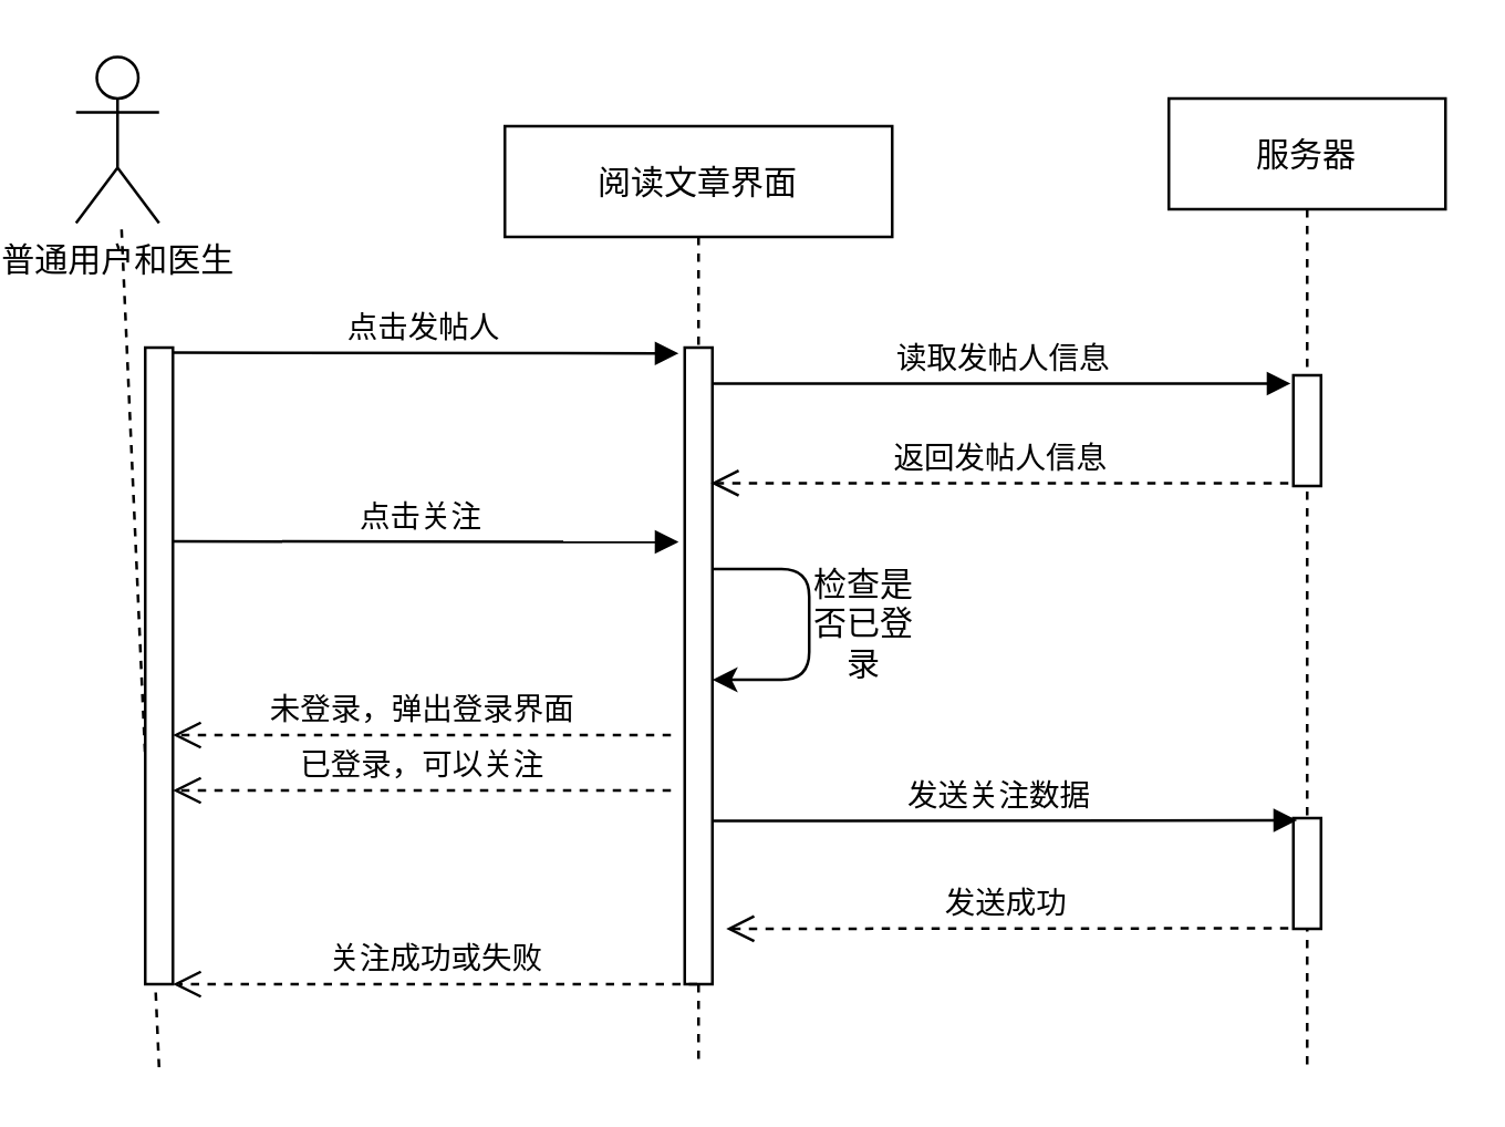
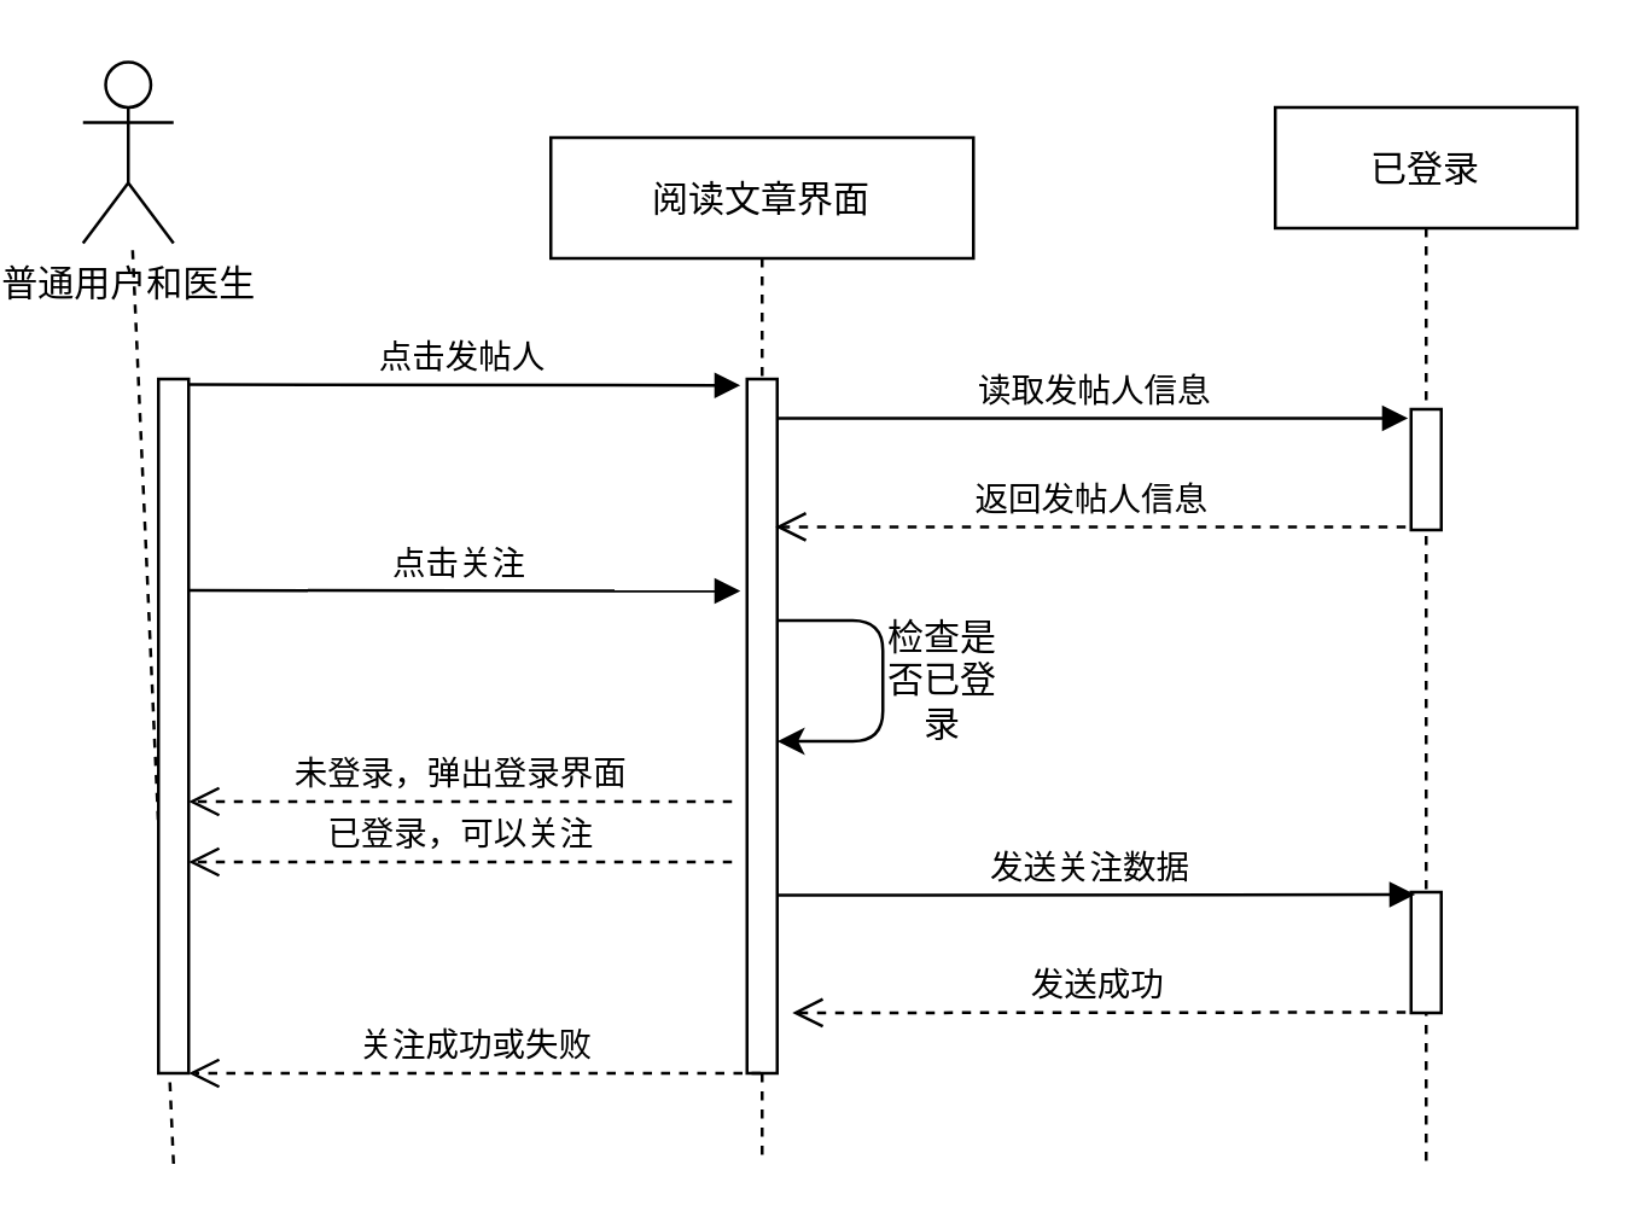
  <mxCell id="0" />
  <mxCell id="1" parent="0" />
  <mxCell id="2" value="阅读文章界面" style="shape=umlLifeline;perimeter=lifelinePerimeter;container=1;collapsible=0;recursiveResize=0;rounded=0;shadow=0;strokeWidth=1;" vertex="1" parent="1"><mxGeometry x="175" y="45" width="140" height="340" as="geometry" /></mxCell>
  <mxCell id="3" value="" style="points=[];perimeter=orthogonalPerimeter;rounded=0;shadow=0;strokeWidth=1;" vertex="1" parent="2"><mxGeometry x="65" y="80" width="10" height="230" as="geometry" /></mxCell>
  <mxCell id="4" value="" style="endArrow=classic;html=1;" edge="1" parent="2"><mxGeometry width="50" height="50" relative="1" as="geometry"><mxPoint x="75" y="160" as="sourcePoint" /><mxPoint x="75" y="200" as="targetPoint" /><Array as="points"><mxPoint x="110" y="160" /><mxPoint x="110" y="200" /></Array></mxGeometry></mxCell>
- <mxCell id="5" value="服务器" style="shape=umlLifeline;perimeter=lifelinePerimeter;container=1;collapsible=0;recursiveResize=0;rounded=0;shadow=0;strokeWidth=1;" vertex="1" parent="1"><mxGeometry x="415" y="35" width="100" height="350" as="geometry" /></mxCell>
+ <mxCell id="5" value="已登录" style="shape=umlLifeline;perimeter=lifelinePerimeter;container=1;collapsible=0;recursiveResize=0;rounded=0;shadow=0;strokeWidth=1;" vertex="1" parent="1"><mxGeometry x="415" y="35" width="100" height="350" as="geometry" /></mxCell>
  <mxCell id="6" value="" style="points=[];perimeter=orthogonalPerimeter;rounded=0;shadow=0;strokeWidth=1;" vertex="1" parent="5"><mxGeometry x="45" y="260" width="10" height="40" as="geometry" /></mxCell>
  <mxCell id="7" value="" style="points=[];perimeter=orthogonalPerimeter;rounded=0;shadow=0;strokeWidth=1;" vertex="1" parent="5"><mxGeometry x="45" y="100" width="10" height="40" as="geometry" /></mxCell>
  <mxCell id="8" value="普通用户和医生" style="shape=umlActor;verticalLabelPosition=bottom;verticalAlign=top;html=1;outlineConnect=0;fontStyle=0;fontFamily=Helvetica;" vertex="1" parent="1"><mxGeometry x="20" y="20" width="30" height="60" as="geometry" /></mxCell>
  <mxCell id="9" value="" style="endArrow=none;dashed=1;html=1;fontFamily=Helvetica;" edge="1" parent="1" target="8"><mxGeometry width="50" height="50" relative="1" as="geometry"><mxPoint x="50" y="385" as="sourcePoint" /><mxPoint x="49.5" y="115" as="targetPoint" /></mxGeometry></mxCell>
  <mxCell id="10" value="" style="html=1;points=[];perimeter=orthogonalPerimeter;fontFamily=Helvetica;" vertex="1" parent="1"><mxGeometry x="45" y="125" width="10" height="230" as="geometry" /></mxCell>
  <mxCell id="11" value="点击发帖人" style="verticalAlign=bottom;endArrow=block;shadow=0;strokeWidth=1;entryX=-0.22;entryY=0.009;entryDx=0;entryDy=0;entryPerimeter=0;exitX=1;exitY=0.008;exitDx=0;exitDy=0;exitPerimeter=0;" edge="1" parent="1" source="10" target="3"><mxGeometry relative="1" as="geometry"><mxPoint x="65" y="127" as="sourcePoint" /><mxPoint x="205" y="155" as="targetPoint" /><Array as="points" /></mxGeometry></mxCell>
  <mxCell id="12" value="关注成功或失败" style="html=1;verticalAlign=bottom;endArrow=open;dashed=1;endSize=8;fontFamily=Helvetica;" edge="1" parent="1" source="2"><mxGeometry relative="1" as="geometry"><mxPoint x="205" y="355" as="sourcePoint" /><mxPoint x="55" y="355" as="targetPoint" /></mxGeometry></mxCell>
  <mxCell id="13" value="已登录，可以关注" style="html=1;verticalAlign=bottom;endArrow=open;dashed=1;endSize=8;fontFamily=Helvetica;entryX=1;entryY=0.217;entryDx=0;entryDy=0;entryPerimeter=0;" edge="1" parent="1"><mxGeometry relative="1" as="geometry"><mxPoint x="235" y="285" as="sourcePoint" /><mxPoint x="55" y="285" as="targetPoint" /><Array as="points" /><mxPoint as="offset" /></mxGeometry></mxCell>
  <mxCell id="14" value="检查是否已登录" style="text;html=1;strokeColor=none;fillColor=none;align=center;verticalAlign=middle;whiteSpace=wrap;rounded=0;" vertex="1" parent="1"><mxGeometry x="285" y="215" width="40" height="20" as="geometry" /></mxCell>
  <mxCell id="15" value="点击关注" style="verticalAlign=bottom;endArrow=block;shadow=0;strokeWidth=1;entryX=-0.22;entryY=0.009;entryDx=0;entryDy=0;entryPerimeter=0;exitX=1;exitY=0.008;exitDx=0;exitDy=0;exitPerimeter=0;" edge="1" parent="1"><mxGeometry x="-0.015" relative="1" as="geometry"><mxPoint x="55" y="195" as="sourcePoint" /><mxPoint x="237.8" y="195.23" as="targetPoint" /><Array as="points" /><mxPoint as="offset" /></mxGeometry></mxCell>
  <mxCell id="16" value="发送关注数据" style="verticalAlign=bottom;endArrow=block;shadow=0;strokeWidth=1;entryX=0.14;entryY=0.02;entryDx=0;entryDy=0;entryPerimeter=0;" edge="1" parent="1" target="6"><mxGeometry x="-0.015" relative="1" as="geometry"><mxPoint x="250" y="296" as="sourcePoint" /><mxPoint x="455" y="295" as="targetPoint" /><Array as="points" /><mxPoint as="offset" /></mxGeometry></mxCell>
  <mxCell id="17" value="发送成功" style="html=1;verticalAlign=bottom;endArrow=open;dashed=1;endSize=8;fontFamily=Helvetica;exitX=-0.18;exitY=0.995;exitDx=0;exitDy=0;exitPerimeter=0;" edge="1" parent="1" source="6"><mxGeometry relative="1" as="geometry"><mxPoint x="455" y="335" as="sourcePoint" /><mxPoint x="255" y="335" as="targetPoint" /></mxGeometry></mxCell>
  <mxCell id="18" value="读取发帖人信息" style="html=1;verticalAlign=bottom;endArrow=block;entryX=-0.1;entryY=0.075;entryDx=0;entryDy=0;entryPerimeter=0;" edge="1" parent="1" target="7"><mxGeometry width="80" relative="1" as="geometry"><mxPoint x="250" y="138" as="sourcePoint" /><mxPoint x="335" y="145" as="targetPoint" /></mxGeometry></mxCell>
  <mxCell id="19" value="返回发帖人信息" style="html=1;verticalAlign=bottom;endArrow=open;dashed=1;endSize=8;exitX=-0.18;exitY=0.975;exitDx=0;exitDy=0;exitPerimeter=0;entryX=0.94;entryY=0.213;entryDx=0;entryDy=0;entryPerimeter=0;" edge="1" parent="1" source="7" target="3"><mxGeometry relative="1" as="geometry"><mxPoint x="325" y="175" as="sourcePoint" /><mxPoint x="255" y="175" as="targetPoint" /></mxGeometry></mxCell>
  <mxCell id="20" value="未登录，弹出登录界面" style="html=1;verticalAlign=bottom;endArrow=open;dashed=1;endSize=8;fontFamily=Helvetica;entryX=1;entryY=0.217;entryDx=0;entryDy=0;entryPerimeter=0;" edge="1" parent="1"><mxGeometry relative="1" as="geometry"><mxPoint x="235" y="265" as="sourcePoint" /><mxPoint x="55" y="265" as="targetPoint" /><Array as="points" /><mxPoint as="offset" /></mxGeometry></mxCell>
